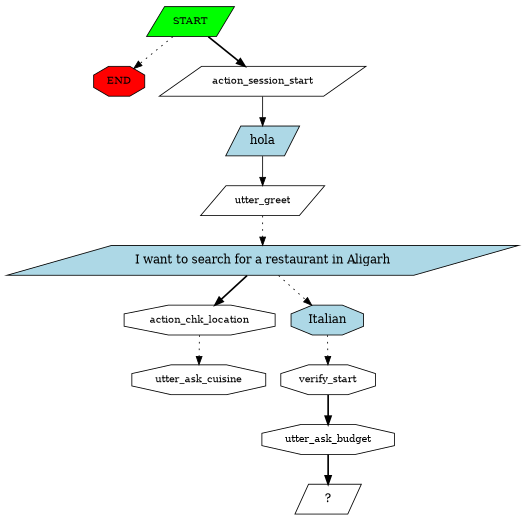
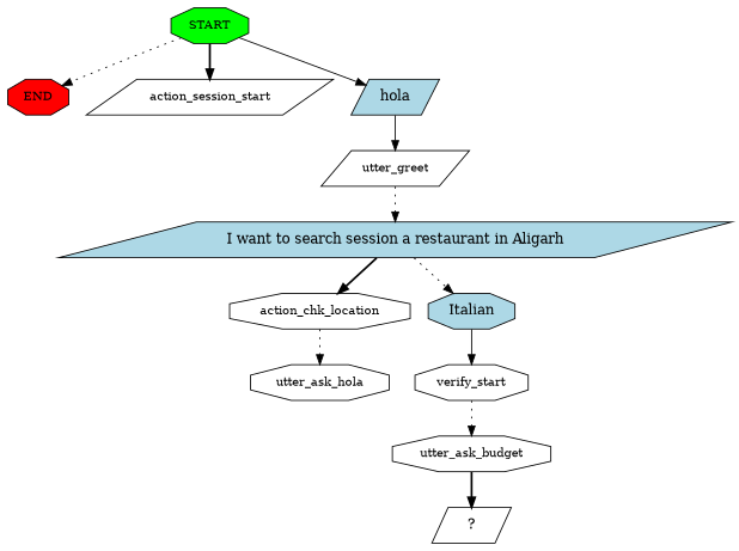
  digraph {
    node [fontsize=12 shape=octagon]
    edge [style=dotted]
-   n1 [fillcolor=green label=START shape=parallelogram style=filled]
+   n1 [fillcolor=green label=START style=filled]
    n2 [fillcolor=red label=END style=filled]
    n3 [label=action_session_start shape=parallelogram]
    n4 [fillcolor=lightblue label=hola shape=parallelogram style=filled fontsize=""]
    n5 [label=utter_greet shape=parallelogram]
-   n6 [fillcolor=lightblue label="I want to search for a restaurant in Aligarh" shape=parallelogram style=filled fontsize=""]
+   n6 [fillcolor=lightblue label="I want to search session a restaurant in Aligarh" shape=parallelogram style=filled fontsize=""]
    n7 [label=action_chk_location]
    n8 [fillcolor=lightblue label=Italian style=filled fontsize=""]
-   n9 [label=utter_ask_cuisine]
+   n9 [label=utter_ask_hola]
    n10 [label=verify_start]
    n11 [label=utter_ask_budget]
    n12 [label="  ?  " shape=parallelogram fontsize=""]
    n1 -> n2
    n1 -> n3 [style=bold]
-   n3 -> n4 [style=solid]
+   n1 -> n4 [style=solid]
    n4 -> n5 [style=solid]
    n5 -> n6
    n6 -> n7 [style=bold]
    n6 -> n8
    n7 -> n9
-   n8 -> n10
-   n10 -> n11 [style=bold]
+   n8 -> n10 [style=solid]
+   n10 -> n11
    n11 -> n12 [style=bold]
  }
